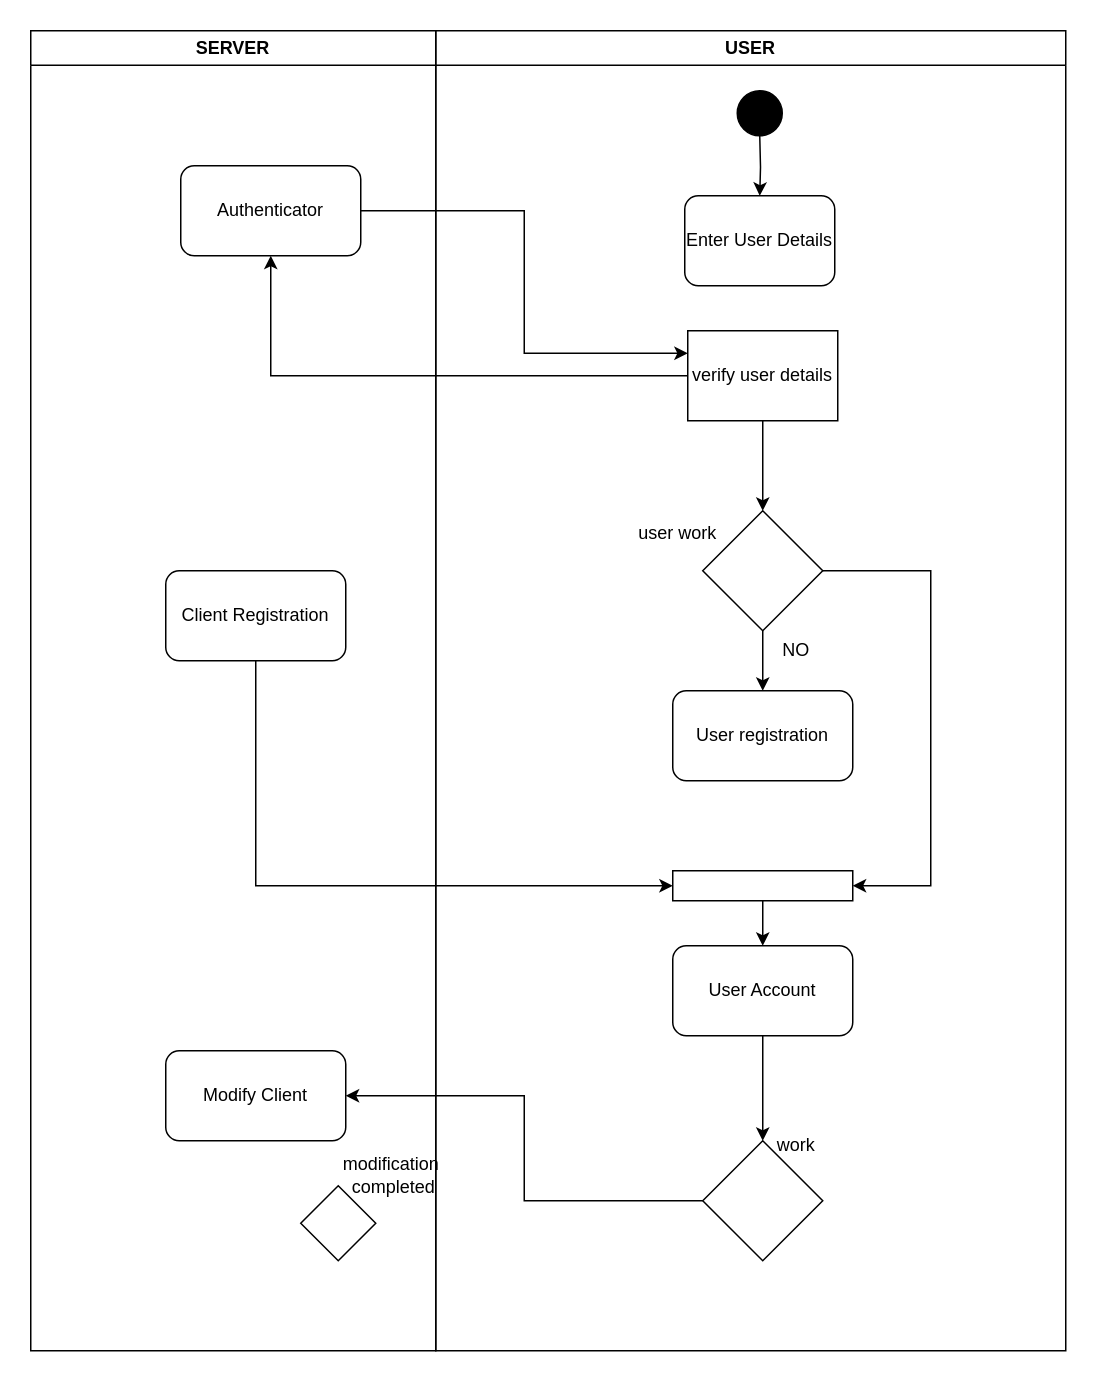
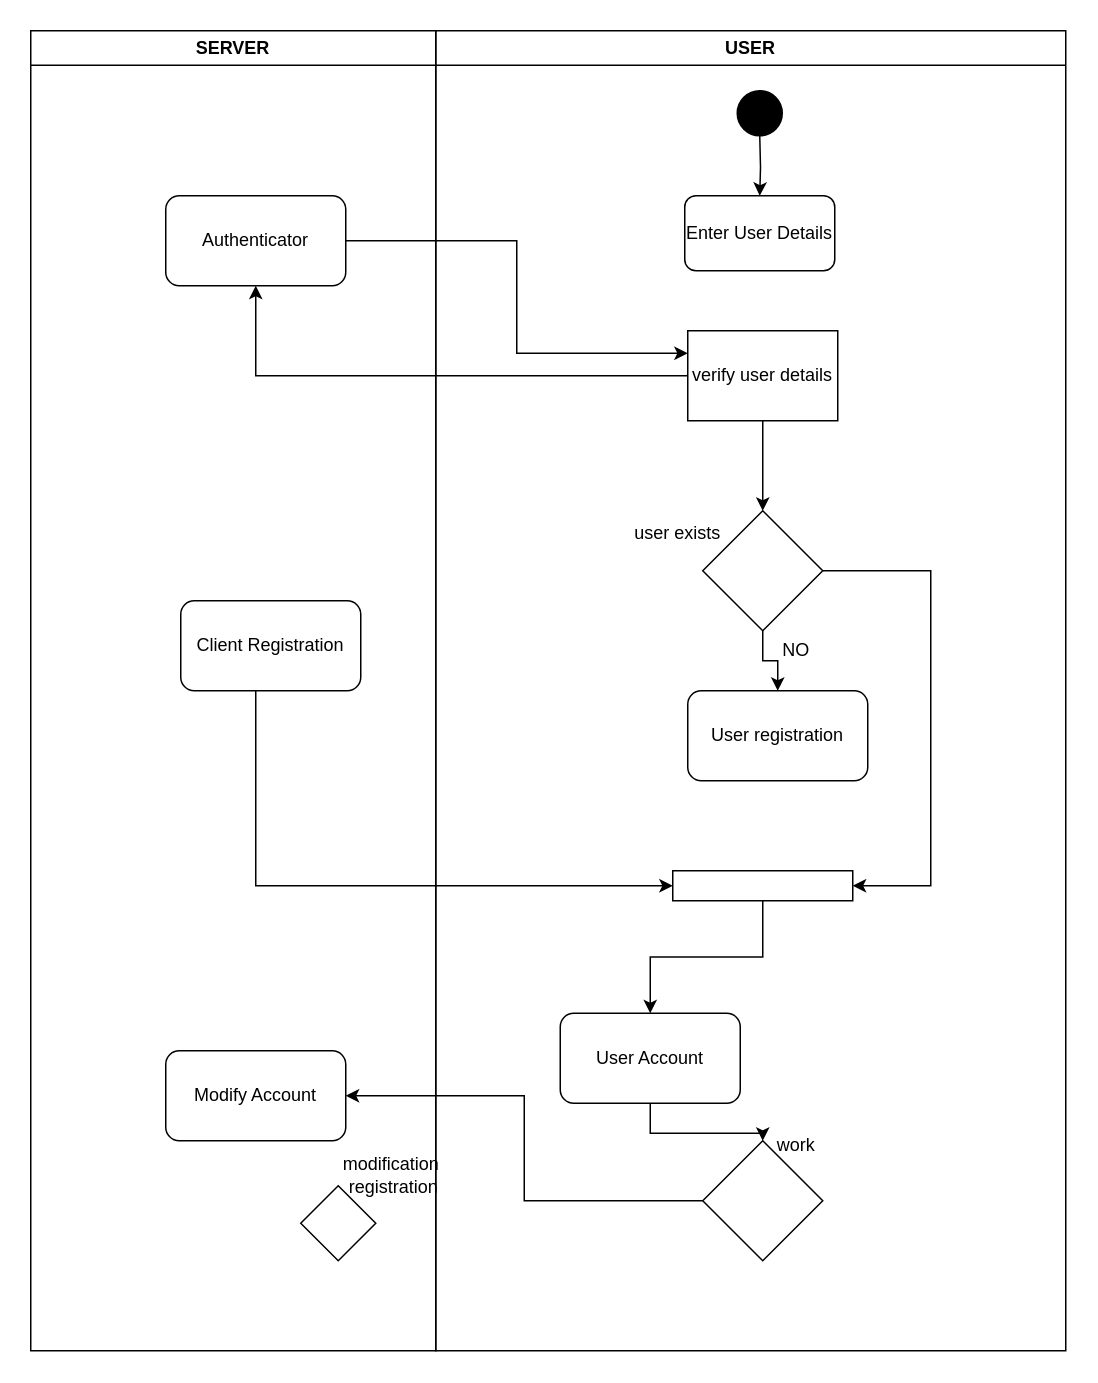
  <mxCell id="0" />
  <mxCell id="1" parent="0" />
  <mxCell id="2" value="USER" style="swimlane;whiteSpace=wrap;html=1;" vertex="1" parent="1"><mxGeometry x="290" y="20" width="420" height="880" as="geometry" /></mxCell>
  <mxCell id="3" style="edgeStyle=orthogonalEdgeStyle;rounded=0;orthogonalLoop=1;jettySize=auto;html=1;entryX=0.5;entryY=0;entryDx=0;entryDy=0;fontFamily=Helvetica;fontSize=12;fontColor=default;" edge="1" parent="2" target="5"><mxGeometry relative="1" as="geometry"><mxPoint x="216" y="70" as="sourcePoint" /></mxGeometry></mxCell>
  <mxCell id="4" value="" style="ellipse;whiteSpace=wrap;html=1;aspect=fixed;color:black;fillColor=#000000;" vertex="1" parent="2"><mxGeometry x="201" y="40" width="30" height="30" as="geometry" /></mxCell>
- <mxCell id="5" value="Enter User Details" style="rounded=1;whiteSpace=wrap;html=1;strokeColor=default;align=center;verticalAlign=middle;fontFamily=Helvetica;fontSize=12;fontColor=default;fillColor=default;" vertex="1" parent="2"><mxGeometry x="166" y="110" width="100" height="60" as="geometry" /></mxCell>
+ <mxCell id="5" value="Enter User Details" style="rounded=1;whiteSpace=wrap;html=1;strokeColor=default;align=center;verticalAlign=middle;fontFamily=Helvetica;fontSize=12;fontColor=default;fillColor=default;" vertex="1" parent="2"><mxGeometry x="166" y="110" width="100" height="50" as="geometry" /></mxCell>
  <mxCell id="6" style="edgeStyle=orthogonalEdgeStyle;rounded=0;orthogonalLoop=1;jettySize=auto;html=1;entryX=0.5;entryY=0;entryDx=0;entryDy=0;fontFamily=Helvetica;fontSize=12;fontColor=default;" edge="1" parent="2" source="7"><mxGeometry relative="1" as="geometry"><mxPoint x="218" y="320" as="targetPoint" /></mxGeometry></mxCell>
  <mxCell id="7" value="verify user details" style="whiteSpace=wrap;html=1;strokeColor=default;align=center;verticalAlign=middle;fontFamily=Helvetica;fontSize=12;fontColor=default;fillColor=default;rounded=0;" vertex="1" parent="2"><mxGeometry x="168" y="200" width="100" height="60" as="geometry" /></mxCell>
  <mxCell id="8" style="edgeStyle=orthogonalEdgeStyle;rounded=0;orthogonalLoop=1;jettySize=auto;html=1;entryX=0.5;entryY=0;entryDx=0;entryDy=0;fontFamily=Helvetica;fontSize=12;fontColor=default;" edge="1" parent="2" source="10" target="11"><mxGeometry relative="1" as="geometry" /></mxCell>
  <mxCell id="9" style="edgeStyle=orthogonalEdgeStyle;rounded=0;orthogonalLoop=1;jettySize=auto;html=1;entryX=1;entryY=0.5;entryDx=0;entryDy=0;fontFamily=Helvetica;fontSize=12;fontColor=default;" edge="1" parent="2" source="10" target="13"><mxGeometry relative="1" as="geometry"><Array as="points"><mxPoint x="330" y="360" /><mxPoint x="330" y="570" /></Array></mxGeometry></mxCell>
  <mxCell id="10" value="" style="rhombus;whiteSpace=wrap;html=1;strokeColor=default;align=center;verticalAlign=middle;fontFamily=Helvetica;fontSize=12;fontColor=default;fillColor=default;" vertex="1" parent="2"><mxGeometry x="178" y="320" width="80" height="80" as="geometry" /></mxCell>
- <mxCell id="11" value="User registration" style="rounded=1;whiteSpace=wrap;html=1;strokeColor=default;align=center;verticalAlign=middle;fontFamily=Helvetica;fontSize=12;fontColor=default;fillColor=default;" vertex="1" parent="2"><mxGeometry x="158" y="440" width="120" height="60" as="geometry" /></mxCell>
+ <mxCell id="11" value="User registration" style="rounded=1;whiteSpace=wrap;html=1;strokeColor=default;align=center;verticalAlign=middle;fontFamily=Helvetica;fontSize=12;fontColor=default;fillColor=default;" vertex="1" parent="2"><mxGeometry x="168" y="440" width="120" height="60" as="geometry" /></mxCell>
  <mxCell id="12" style="edgeStyle=orthogonalEdgeStyle;rounded=0;orthogonalLoop=1;jettySize=auto;html=1;entryX=0.5;entryY=0;entryDx=0;entryDy=0;fontFamily=Helvetica;fontSize=12;fontColor=default;" edge="1" parent="2" source="13" target="16"><mxGeometry relative="1" as="geometry" /></mxCell>
  <mxCell id="13" value="" style="rounded=0;whiteSpace=wrap;html=1;strokeColor=default;align=center;verticalAlign=middle;fontFamily=Helvetica;fontSize=12;fontColor=default;fillColor=default;" vertex="1" parent="2"><mxGeometry x="158" y="560" width="120" height="20" as="geometry" /></mxCell>
- <mxCell id="14" value="&lt;div&gt;user work&lt;/div&gt;" style="text;html=1;align=center;verticalAlign=middle;resizable=0;points=[];autosize=1;strokeColor=none;fillColor=none;fontFamily=Helvetica;fontSize=12;fontColor=default;" vertex="1" parent="2"><mxGeometry x="121" y="320" width="80" height="30" as="geometry" /></mxCell>
+ <mxCell id="14" value="&lt;div&gt;user exists&lt;/div&gt;" style="text;html=1;align=center;verticalAlign=middle;resizable=0;points=[];autosize=1;strokeColor=none;fillColor=none;fontFamily=Helvetica;fontSize=12;fontColor=default;" vertex="1" parent="2"><mxGeometry x="121" y="320" width="80" height="30" as="geometry" /></mxCell>
  <mxCell id="15" value="" style="edgeStyle=orthogonalEdgeStyle;rounded=0;orthogonalLoop=1;jettySize=auto;html=1;fontFamily=Helvetica;fontSize=12;fontColor=default;entryX=0.5;entryY=0;entryDx=0;entryDy=0;" edge="1" parent="2" source="16" target="17"><mxGeometry relative="1" as="geometry"><mxPoint x="218" y="740" as="targetPoint" /></mxGeometry></mxCell>
- <mxCell id="16" value="User Account" style="rounded=1;whiteSpace=wrap;html=1;strokeColor=default;align=center;verticalAlign=middle;fontFamily=Helvetica;fontSize=12;fontColor=default;fillColor=default;" vertex="1" parent="2"><mxGeometry x="158" y="610" width="120" height="60" as="geometry" /></mxCell>
+ <mxCell id="16" value="User Account" style="rounded=1;whiteSpace=wrap;html=1;strokeColor=default;align=center;verticalAlign=middle;fontFamily=Helvetica;fontSize=12;fontColor=default;fillColor=default;" vertex="1" parent="2"><mxGeometry x="83" y="655" width="120" height="60" as="geometry" /></mxCell>
  <mxCell id="17" value="" style="rhombus;whiteSpace=wrap;html=1;strokeColor=default;align=center;verticalAlign=middle;fontFamily=Helvetica;fontSize=12;fontColor=default;fillColor=default;" vertex="1" parent="2"><mxGeometry x="178" y="740" width="80" height="80" as="geometry" /></mxCell>
  <mxCell id="18" value="SERVER" style="swimlane;whiteSpace=wrap;html=1;" vertex="1" parent="1"><mxGeometry x="20" y="20" width="270" height="880" as="geometry" /></mxCell>
- <mxCell id="19" value="Authenticator" style="rounded=1;whiteSpace=wrap;html=1;strokeColor=default;align=center;verticalAlign=middle;fontFamily=Helvetica;fontSize=12;fontColor=default;fillColor=default;" vertex="1" parent="18"><mxGeometry x="100" y="90" width="120" height="60" as="geometry" /></mxCell>
- <mxCell id="20" value="Client Registration" style="rounded=1;whiteSpace=wrap;html=1;strokeColor=default;align=center;verticalAlign=middle;fontFamily=Helvetica;fontSize=12;fontColor=default;fillColor=default;" vertex="1" parent="18"><mxGeometry x="90" y="360" width="120" height="60" as="geometry" /></mxCell>
- <mxCell id="21" value="Modify Client" style="rounded=1;whiteSpace=wrap;html=1;strokeColor=default;align=center;verticalAlign=middle;fontFamily=Helvetica;fontSize=12;fontColor=default;fillColor=default;" vertex="1" parent="18"><mxGeometry x="90" y="680" width="120" height="60" as="geometry" /></mxCell>
+ <mxCell id="19" value="Authenticator" style="rounded=1;whiteSpace=wrap;html=1;strokeColor=default;align=center;verticalAlign=middle;fontFamily=Helvetica;fontSize=12;fontColor=default;fillColor=default;" vertex="1" parent="18"><mxGeometry x="90" y="110" width="120" height="60" as="geometry" /></mxCell>
+ <mxCell id="20" value="Client Registration" style="rounded=1;whiteSpace=wrap;html=1;strokeColor=default;align=center;verticalAlign=middle;fontFamily=Helvetica;fontSize=12;fontColor=default;fillColor=default;" vertex="1" parent="18"><mxGeometry x="100" y="380" width="120" height="60" as="geometry" /></mxCell>
+ <mxCell id="21" value="Modify Account" style="rounded=1;whiteSpace=wrap;html=1;strokeColor=default;align=center;verticalAlign=middle;fontFamily=Helvetica;fontSize=12;fontColor=default;fillColor=default;" vertex="1" parent="18"><mxGeometry x="90" y="680" width="120" height="60" as="geometry" /></mxCell>
  <mxCell id="22" value="" style="rhombus;whiteSpace=wrap;html=1;strokeColor=default;align=center;verticalAlign=middle;fontFamily=Helvetica;fontSize=12;fontColor=default;fillColor=default;" vertex="1" parent="18"><mxGeometry x="180" y="770" width="50" height="50" as="geometry" /></mxCell>
  <mxCell id="23" style="edgeStyle=orthogonalEdgeStyle;rounded=0;orthogonalLoop=1;jettySize=auto;html=1;entryX=0.5;entryY=1;entryDx=0;entryDy=0;fontFamily=Helvetica;fontSize=12;fontColor=default;" edge="1" parent="1" source="7" target="19"><mxGeometry relative="1" as="geometry" /></mxCell>
  <mxCell id="24" style="edgeStyle=orthogonalEdgeStyle;rounded=0;orthogonalLoop=1;jettySize=auto;html=1;entryX=0;entryY=0.25;entryDx=0;entryDy=0;fontFamily=Helvetica;fontSize=12;fontColor=default;" edge="1" parent="1" source="19" target="7"><mxGeometry relative="1" as="geometry" /></mxCell>
  <mxCell id="25" style="edgeStyle=orthogonalEdgeStyle;rounded=0;orthogonalLoop=1;jettySize=auto;html=1;entryX=0;entryY=0.5;entryDx=0;entryDy=0;fontFamily=Helvetica;fontSize=12;fontColor=default;" edge="1" parent="1" source="20" target="13"><mxGeometry relative="1" as="geometry"><Array as="points"><mxPoint x="170" y="590" /></Array></mxGeometry></mxCell>
  <mxCell id="26" value="NO" style="text;html=1;align=center;verticalAlign=middle;resizable=0;points=[];autosize=1;strokeColor=none;fillColor=none;fontFamily=Helvetica;fontSize=12;fontColor=default;" vertex="1" parent="1"><mxGeometry x="510" y="418" width="40" height="30" as="geometry" /></mxCell>
  <mxCell id="27" value="work" style="text;html=1;align=center;verticalAlign=middle;resizable=0;points=[];autosize=1;strokeColor=none;fillColor=none;fontFamily=Helvetica;fontSize=12;fontColor=default;" vertex="1" parent="1"><mxGeometry x="505" y="748" width="50" height="30" as="geometry" /></mxCell>
  <mxCell id="28" style="edgeStyle=orthogonalEdgeStyle;rounded=0;orthogonalLoop=1;jettySize=auto;html=1;entryX=1;entryY=0.5;entryDx=0;entryDy=0;fontFamily=Helvetica;fontSize=12;fontColor=default;" edge="1" parent="1" source="17" target="21"><mxGeometry relative="1" as="geometry" /></mxCell>
- <mxCell id="29" value="&lt;div&gt;modification&lt;/div&gt;&lt;div&gt;&amp;nbsp;completed&lt;/div&gt;" style="text;html=1;align=center;verticalAlign=middle;resizable=0;points=[];autosize=1;strokeColor=none;fillColor=none;fontFamily=Helvetica;fontSize=12;fontColor=default;" vertex="1" parent="1"><mxGeometry x="215" y="763" width="90" height="40" as="geometry" /></mxCell>
+ <mxCell id="29" value="&lt;div&gt;modification&lt;/div&gt;&lt;div&gt;&amp;nbsp;registration&lt;/div&gt;" style="text;html=1;align=center;verticalAlign=middle;resizable=0;points=[];autosize=1;strokeColor=none;fillColor=none;fontFamily=Helvetica;fontSize=12;fontColor=default;" vertex="1" parent="1"><mxGeometry x="215" y="763" width="90" height="40" as="geometry" /></mxCell>
